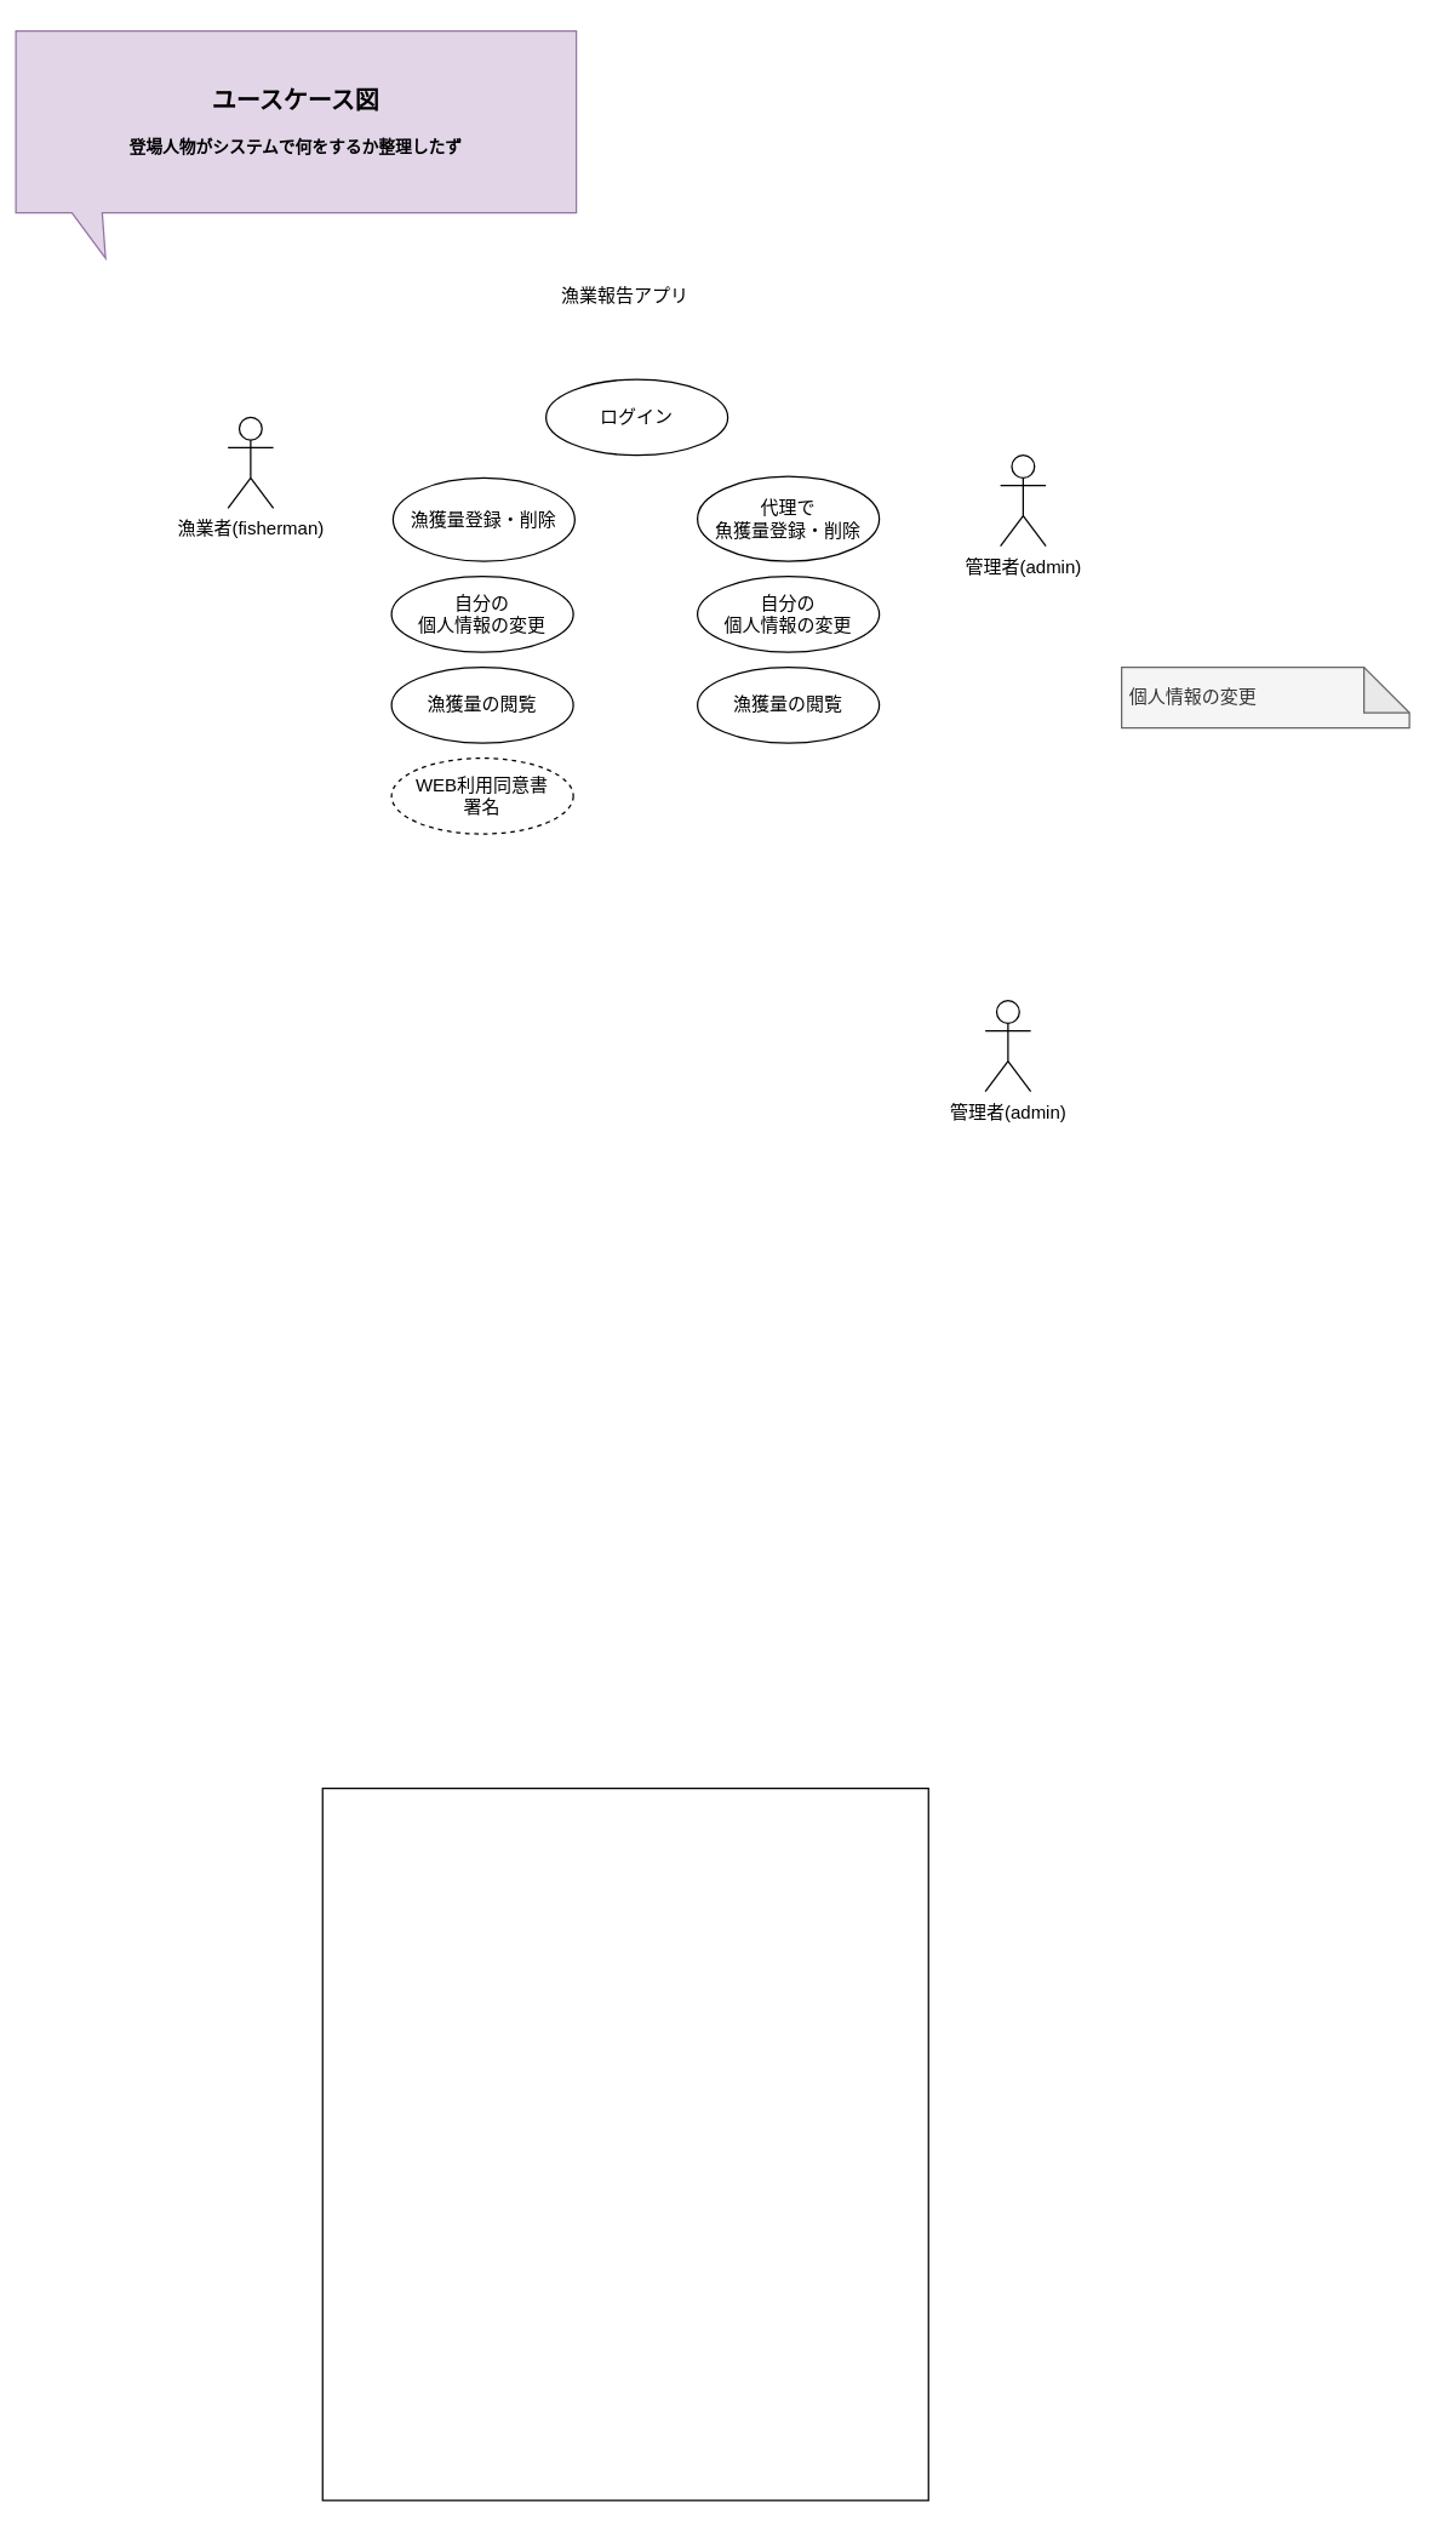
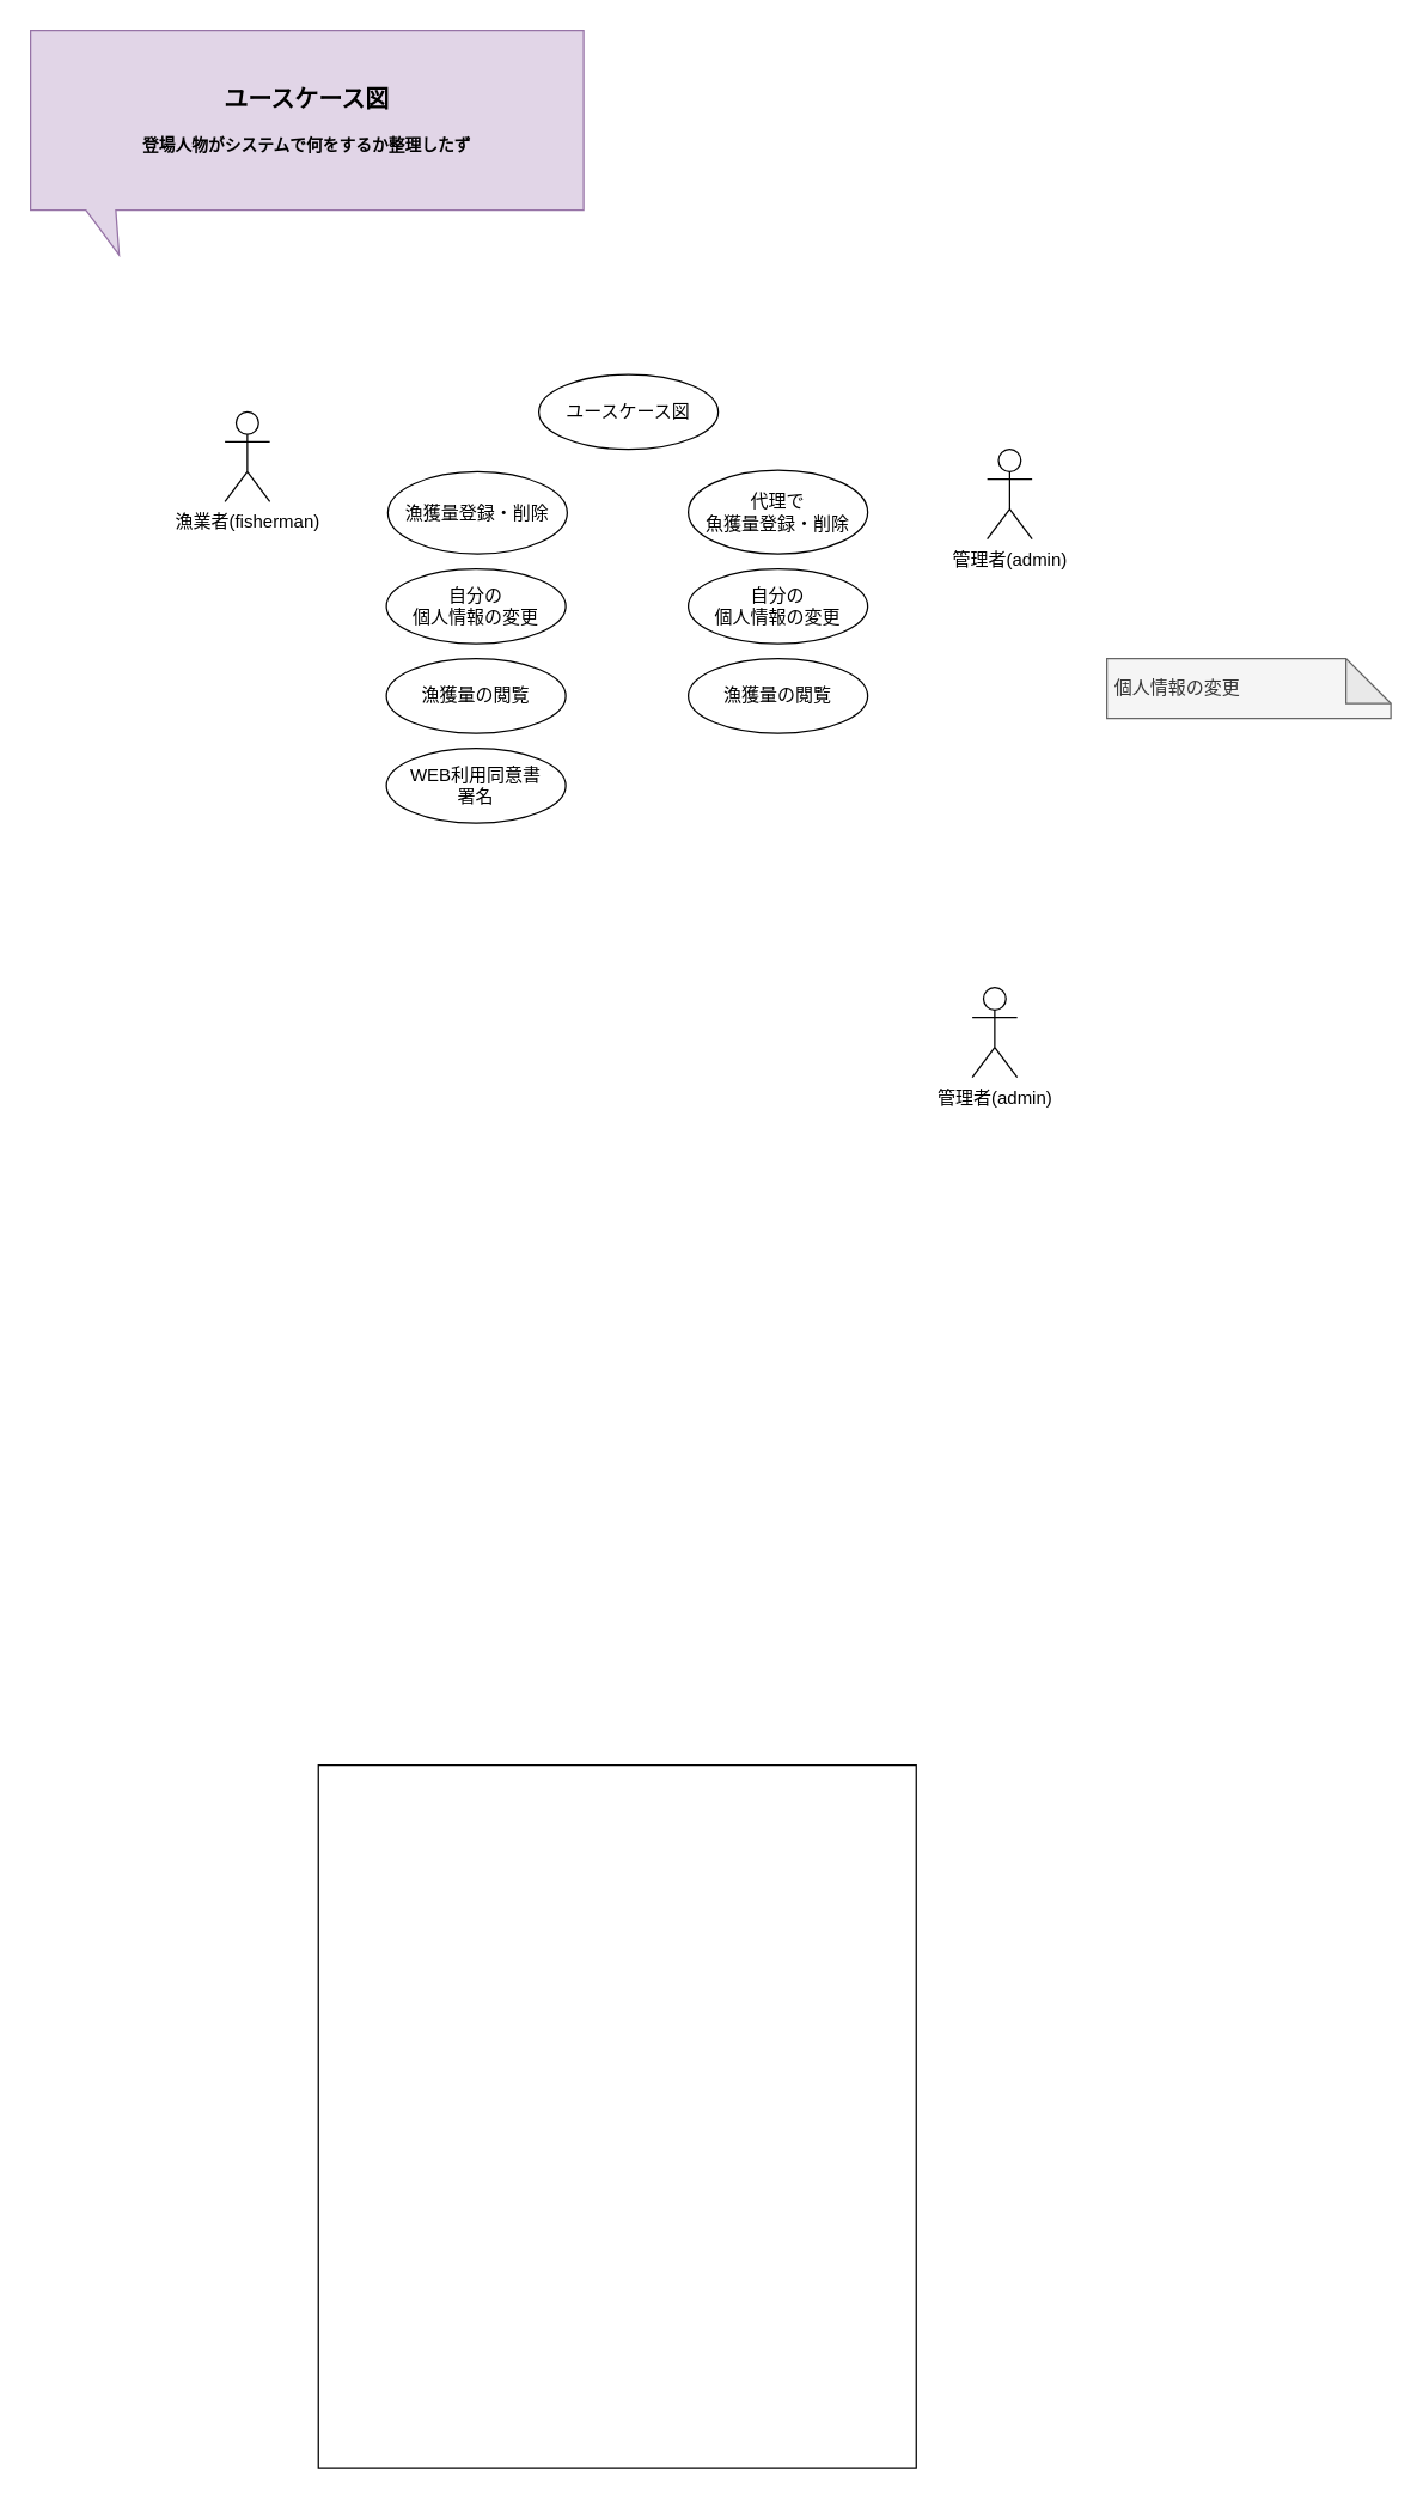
  <mxCell id="0" />
  <mxCell id="1" parent="0" />
- <mxCell id="2" value="&lt;b&gt;&lt;font style=&quot;font-size: 16px;&quot;&gt;ユースケース図&lt;/font&gt;&lt;/b&gt;&lt;br&gt;&lt;p style=&quot;margin: 0px; font-variant-numeric: normal; font-variant-east-asian: normal; font-variant-alternates: normal; font-kerning: auto; font-optical-sizing: auto; font-feature-settings: normal; font-variation-settings: normal; font-stretch: normal; font-size: 11px; line-height: normal; font-family: &amp;quot;Hiragino Kaku Gothic ProN&amp;quot;; text-align: start;&quot; class=&quot;p1&quot;&gt;&lt;b&gt;&lt;br&gt;&lt;/b&gt;&lt;/p&gt;&lt;p style=&quot;margin: 0px; font-variant-numeric: normal; font-variant-east-asian: normal; font-variant-alternates: normal; font-kerning: auto; font-optical-sizing: auto; font-feature-settings: normal; font-variation-settings: normal; font-stretch: normal; font-size: 11px; line-height: normal; font-family: &amp;quot;Hiragino Kaku Gothic ProN&amp;quot;; text-align: start;&quot; class=&quot;p1&quot;&gt;&lt;b&gt;登場人物がシステムで何をするか整理したず&lt;/b&gt;&lt;/p&gt;" style="shape=callout;whiteSpace=wrap;html=1;perimeter=calloutPerimeter;fontFamily=Helvetica;fontSize=12;fillColor=#e1d5e7;strokeColor=#9673a6;position2=0.16;size=30;position=0.1;" parent="1" vertex="1"><mxGeometry x="10" y="20" width="370" height="150" as="geometry" /></mxCell>
+ <mxCell id="2" value="&lt;b&gt;&lt;font style=&quot;font-size: 16px;&quot;&gt;ユースケース図&lt;/font&gt;&lt;/b&gt;&lt;br&gt;&lt;p style=&quot;margin: 0px; font-variant-numeric: normal; font-variant-east-asian: normal; font-variant-alternates: normal; font-kerning: auto; font-optical-sizing: auto; font-feature-settings: normal; font-variation-settings: normal; font-stretch: normal; font-size: 11px; line-height: normal; font-family: &amp;quot;Hiragino Kaku Gothic ProN&amp;quot;; text-align: start;&quot; class=&quot;p1&quot;&gt;&lt;b&gt;&lt;br&gt;&lt;/b&gt;&lt;/p&gt;&lt;p style=&quot;margin: 0px; font-variant-numeric: normal; font-variant-east-asian: normal; font-variant-alternates: normal; font-kerning: auto; font-optical-sizing: auto; font-feature-settings: normal; font-variation-settings: normal; font-stretch: normal; font-size: 11px; line-height: normal; font-family: &amp;quot;Hiragino Kaku Gothic ProN&amp;quot;; text-align: start;&quot; class=&quot;p1&quot;&gt;&lt;b&gt;登場人物がシステムで何をするか整理したず&lt;/b&gt;&lt;/p&gt;" style="shape=callout;whiteSpace=wrap;html=1;perimeter=calloutPerimeter;fontFamily=Helvetica;fontSize=12;fillColor=#e1d5e7;strokeColor=#9673a6;position2=0.16;size=30;position=0.1;" parent="1" vertex="1"><mxGeometry x="20" y="20" width="370" height="150" as="geometry" /></mxCell>
  <mxCell id="3" value="" style="rounded=0;whiteSpace=wrap;html=1;" parent="1" vertex="1"><mxGeometry x="212.5" y="1180" width="400" height="470" as="geometry" /></mxCell>
- <mxCell id="4" value="漁業報告アプリ" style="text;html=1;strokeColor=none;fillColor=none;align=center;verticalAlign=middle;whiteSpace=wrap;rounded=0;" parent="1" vertex="1"><mxGeometry x="350" y="180" width="125" height="30" as="geometry" /></mxCell>
  <mxCell id="5" value="漁業者(fisherman)" style="shape=umlActor;verticalLabelPosition=bottom;verticalAlign=top;html=1;outlineConnect=0;" parent="1" vertex="1"><mxGeometry x="150" y="275" width="30" height="60" as="geometry" /></mxCell>
  <mxCell id="6" value="&lt;span style=&quot;color: rgba(0, 0, 0, 0); font-family: monospace; font-size: 0px; text-align: start;&quot;&gt;%3CmxGraphModel%3E%3Croot%3E%3CmxCell%20id%3D%220%22%2F%3E%3CmxCell%20id%3D%221%22%20parent%3D%220%22%2F%3E%3CmxCell%20id%3D%222%22%20value%3D%22%E6%BC%81%E6%A5%AD%E8%80%85(fisherman)%22%20style%3D%22shape%3DumlActor%3BverticalLabelPosition%3Dbottom%3BverticalAlign%3Dtop%3Bhtml%3D1%3BoutlineConnect%3D0%3B%22%20vertex%3D%221%22%20parent%3D%221%22%3E%3CmxGeometry%20x%3D%22105%22%20y%3D%22320%22%20width%3D%2230%22%20height%3D%2260%22%20as%3D%22geometry%22%2F%3E%3C%2FmxCell%3E%3C%2Froot%3E%3C%2FmxGraphModel%3E&lt;/span&gt;漁獲量登録・削除" style="ellipse;whiteSpace=wrap;html=1;" parent="1" vertex="1"><mxGeometry x="259" y="315" width="120" height="55" as="geometry" /></mxCell>
  <mxCell id="7" value="自分の&lt;br&gt;個人情報の変更" style="ellipse;whiteSpace=wrap;html=1;" parent="1" vertex="1"><mxGeometry x="258" y="380" width="120" height="50" as="geometry" /></mxCell>
- <mxCell id="8" value="ログイン" style="ellipse;whiteSpace=wrap;html=1;" parent="1" vertex="1"><mxGeometry x="360" y="250" width="120" height="50" as="geometry" /></mxCell>
+ <mxCell id="8" value="ユースケース図" style="ellipse;whiteSpace=wrap;html=1;" parent="1" vertex="1"><mxGeometry x="360" y="250" width="120" height="50" as="geometry" /></mxCell>
  <mxCell id="9" value="漁獲量の閲覧&lt;span style=&quot;color: rgba(0, 0, 0, 0); font-family: monospace; font-size: 0px; text-align: start;&quot;&gt;%3CmxGraphModel%3E%3Croot%3E%3CmxCell%20id%3D%220%22%2F%3E%3CmxCell%20id%3D%221%22%20parent%3D%220%22%2F%3E%3CmxCell%20id%3D%222%22%20value%3D%22%E5%80%8B%E4%BA%BA%E6%83%85%E5%A0%B1%E3%81%AE%E5%A4%89%E6%9B%B4%22%20style%3D%22ellipse%3BwhiteSpace%3Dwrap%3Bhtml%3D1%3B%22%20vertex%3D%221%22%20parent%3D%221%22%3E%3CmxGeometry%20x%3D%22270%22%20y%3D%22410%22%20width%3D%22120%22%20height%3D%2250%22%20as%3D%22geometry%22%2F%3E%3C%2FmxCell%3E%3C%2Froot%3E%3C%2FmxGraphModel%3E&lt;/span&gt;" style="ellipse;whiteSpace=wrap;html=1;" parent="1" vertex="1"><mxGeometry x="258" y="440" width="120" height="50" as="geometry" /></mxCell>
- <mxCell id="10" value="WEB利用同意書&lt;br&gt;署名" style="ellipse;whiteSpace=wrap;html=1;dashed=1;" parent="1" vertex="1"><mxGeometry x="258" y="500" width="120" height="50" as="geometry" /></mxCell>
+ <mxCell id="10" value="WEB利用同意書&lt;br&gt;署名" style="ellipse;whiteSpace=wrap;html=1;" parent="1" vertex="1"><mxGeometry x="258" y="500" width="120" height="50" as="geometry" /></mxCell>
  <mxCell id="11" value="管理者(admin)" style="shape=umlActor;verticalLabelPosition=bottom;verticalAlign=top;html=1;outlineConnect=0;" parent="1" vertex="1"><mxGeometry x="660" y="300" width="30" height="60" as="geometry" /></mxCell>
  <mxCell id="12" value="&lt;span style=&quot;color: rgba(0, 0, 0, 0); font-family: monospace; font-size: 0px; text-align: start;&quot;&gt;代理だいい%3CmxGraphModel%3E%3Croot%3E%3CmxCell%20id%3D%220%22%2F%3E%3CmxCell%20id%3D%221%22%20parent%3D%220%22%2F%3E%3CmxCell%20id%3D%222%22%20value%3D%22%E6%BC%81%E6%A5%AD%E8%80%85(fisherman)%22%20style%3D%22shape%3DumlActor%3BverticalLabelPosition%3Dbottom%3BverticalAlign%3Dtop%3Bhtml%3D1%3BoutlineConnect%3D0%3B%22%20vertex%3D%221%22%20parent%3D%221%22%3E%3CmxGeometry%20x%3D%22105%22%20y%3D%22320%22%20width%3D%2230%22%20height%3D%2260%22%20as%3D%22geometry%22%2F%3E%3C%2FmxCell%3E%3C%2Froot%3E%3C%2FmxGraphMod&lt;/span&gt;代理で&lt;br&gt;魚獲量登録・削除" style="ellipse;whiteSpace=wrap;html=1;" parent="1" vertex="1"><mxGeometry x="460" y="314" width="120" height="56" as="geometry" /></mxCell>
  <mxCell id="13" value="自分の&lt;br style=&quot;border-color: var(--border-color);&quot;&gt;個人情報の変更" style="ellipse;whiteSpace=wrap;html=1;" parent="1" vertex="1"><mxGeometry x="460" y="380" width="120" height="50" as="geometry" /></mxCell>
  <mxCell id="14" value="漁獲量の閲覧&lt;span style=&quot;color: rgba(0, 0, 0, 0); font-family: monospace; font-size: 0px; text-align: start;&quot;&gt;%3CmxGraphModel%3E%3Croot%3E%3CmxCell%20id%3D%220%22%2F%3E%3CmxCell%20id%3D%221%22%20parent%3D%220%22%2F%3E%3CmxCell%20id%3D%222%22%20value%3D%22%E5%80%8B%E4%BA%BA%E6%83%85%E5%A0%B1%E3%81%AE%E5%A4%89%E6%9B%B4%22%20style%3D%22ellipse%3BwhiteSpace%3Dwrap%3Bhtml%3D1%3B%22%20vertex%3D%221%22%20parent%3D%221%22%3E%3CmxGeometry%20x%3D%22270%22%20y%3D%22410%22%20width%3D%22120%22%20height%3D%2250%22%20as%3D%22geometry%22%2F%3E%3C%2FmxCell%3E%3C%2Froot%3E%3C%2FmxGraphModel%3E&lt;/span&gt;" style="ellipse;whiteSpace=wrap;html=1;" parent="1" vertex="1"><mxGeometry x="460" y="440" width="120" height="50" as="geometry" /></mxCell>
  <mxCell id="15" value="&lt;span style=&quot;text-align: center;&quot;&gt;&amp;nbsp;個人情報の変更&lt;br&gt;&lt;/span&gt;" style="shape=note;whiteSpace=wrap;html=1;backgroundOutline=1;darkOpacity=0.05;fillColor=#f5f5f5;strokeColor=#666666;fontColor=#333333;align=left;" parent="1" vertex="1"><mxGeometry x="740" y="440" width="190" height="40" as="geometry" /></mxCell>
  <mxCell id="16" value="管理者(admin)" style="shape=umlActor;verticalLabelPosition=bottom;verticalAlign=top;html=1;outlineConnect=0;" parent="1" vertex="1"><mxGeometry x="650" y="660" width="30" height="60" as="geometry" /></mxCell>
